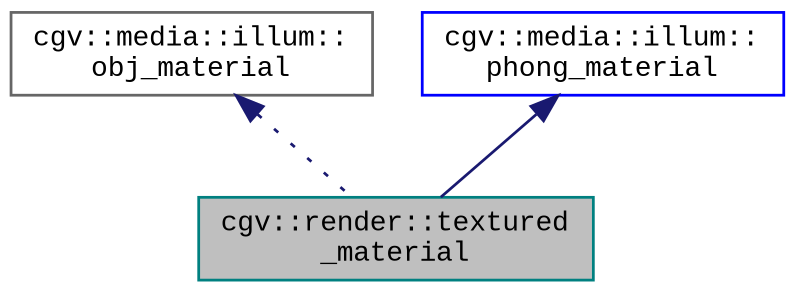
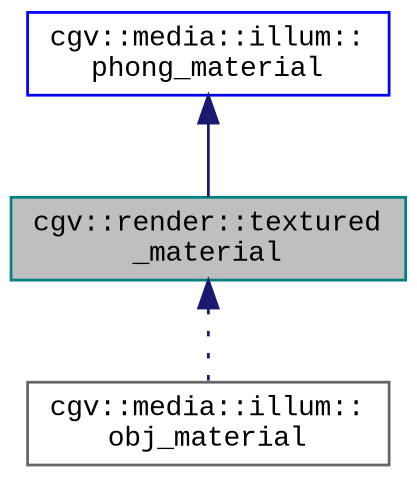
  digraph {
    fontname="Liberation Mono"
    node [fontname="Liberation Mono" fontsize=10 shape=record]
    edge [color=midnightblue dir=back fontname="Liberation Mono" fontsize=10 labelfontname=Helvetica labelfontsize=10]
    n1 [color=teal fillcolor=grey75 fontcolor=black height=0.2 label="cgv::render::textured\l_material" style=filled width=0.4]
    n2 [color=gray40 height=0.2 label="cgv::media::illum::\lobj_material" width=0.4]
    n3 [color=blue height=0.2 label="cgv::media::illum::\lphong_material" width=0.4]
-   n2 -> n1 [style=dotted]
+   n1 -> n2 [style=dotted]
    n3 -> n1 [style=solid]
  }
